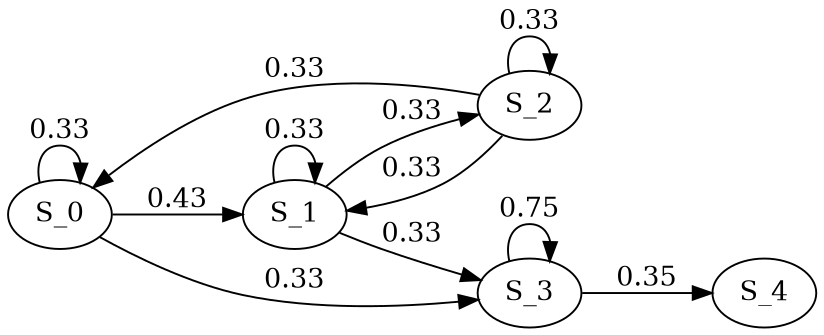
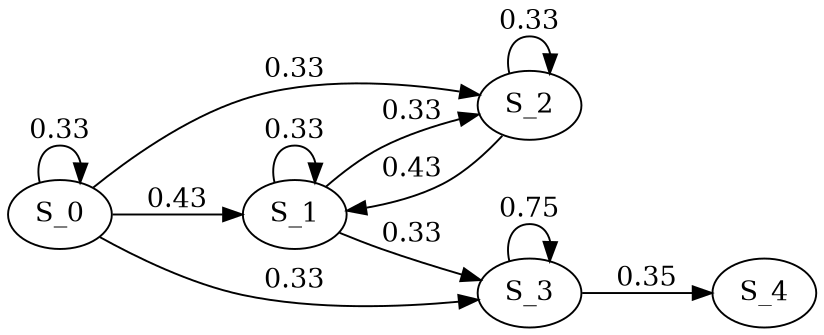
  digraph {
    mindist=0.5
    rankdir=LR
    S_0
    S_1
    S_2
    S_3
    S_4
    S_0 -> S_0 [label=0.33]
    S_0 -> S_1 [label=0.43]
-   S_2 -> S_0 [label=0.33]
+   S_0 -> S_2 [label=0.33]
    S_0 -> S_3 [label=0.33]
    S_1 -> S_1 [label=0.33]
    S_1 -> S_2 [label=0.33]
    S_1 -> S_3 [label=0.33]
-   S_2 -> S_1 [label=0.33]
+   S_2 -> S_1 [label=0.43]
    S_2 -> S_2 [label=0.33]
    S_3 -> S_3 [label=0.75]
    S_3 -> S_4 [label=0.35]
  }
